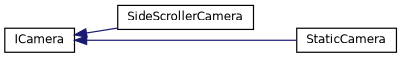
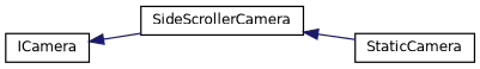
  digraph {
    rankdir=LR
    node [color=black fillcolor=white fontname=Helvetica fontsize=10 shape=record style=filled]
    edge [color=midnightblue dir=back fontname=Helvetica fontsize=10 labelfontname=Helvetica labelfontsize=10 style=solid]
    n1 [height=0.2 label=ICamera width=0.4]
    n2 [height=0.2 label=SideScrollerCamera width=0.4]
    n3 [height=0.2 label=StaticCamera width=0.4]
    n1 -> n2
-   n1 -> n3
+   n2 -> n3
  }
